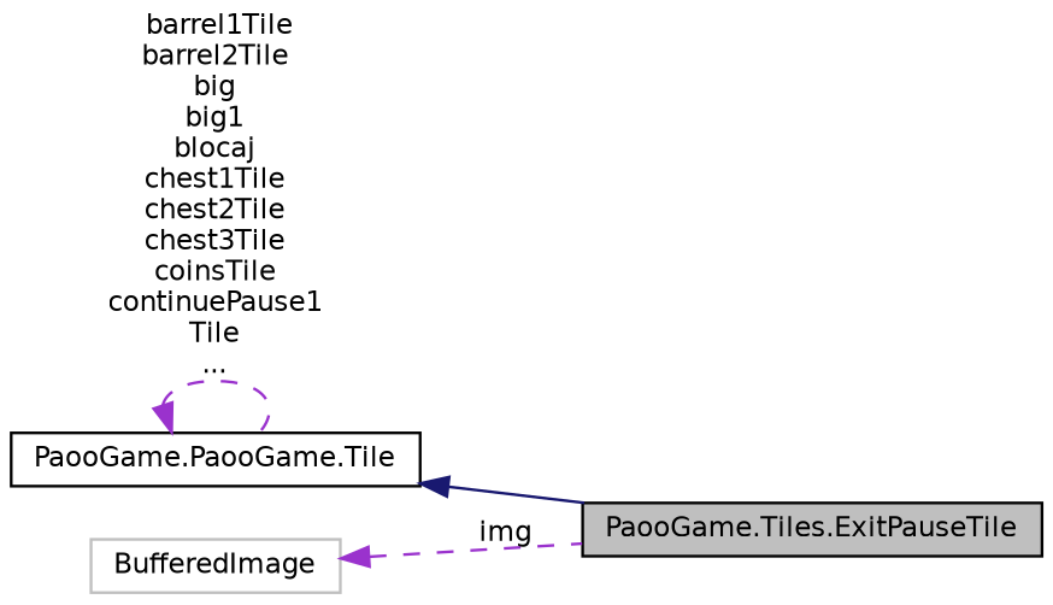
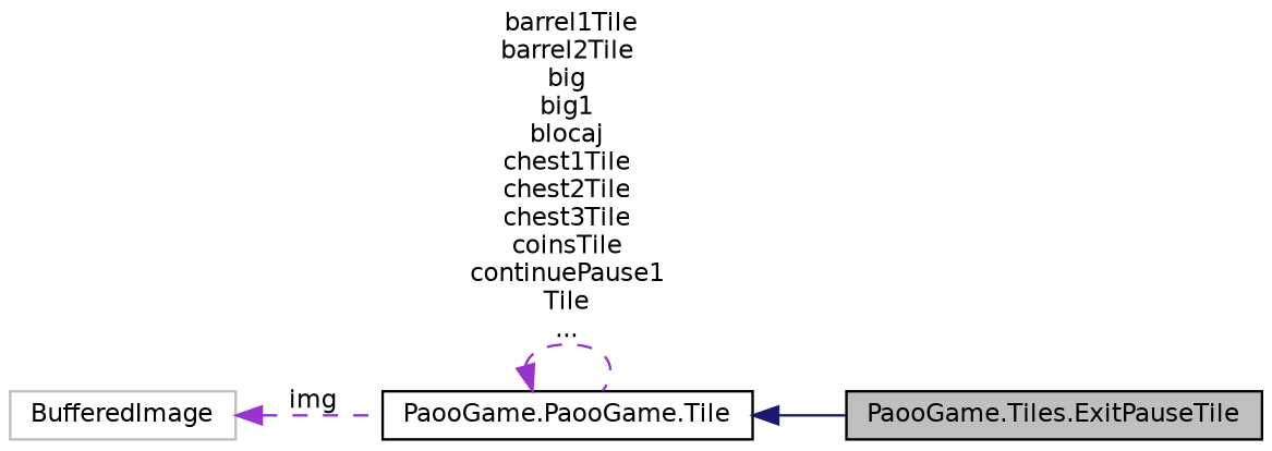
  digraph {
    rankdir=LR
    node [color=black fillcolor=white fontname=Helvetica fontsize=10 shape=record style=filled]
    edge [color=darkorchid3 dir=back fontname=Helvetica fontsize=10 labelfontname=Helvetica labelfontsize=10 style=dashed]
    n1 [fillcolor=grey75 fontcolor=black height=0.2 label="PaooGame.Tiles.ExitPauseTile" width=0.4]
    n2 [height=0.2 label="PaooGame.PaooGame.Tile" width=0.4]
    n3 [color=grey75 height=0.2 label=BufferedImage width=0.4]
    n2 -> n1 [color=midnightblue style=solid]
    n2 -> n2 [label=" barrel1Tile\nbarrel2Tile\nbig\nbig1\nblocaj\nchest1Tile\nchest2Tile\nchest3Tile\ncoinsTile\ncontinuePause1\lTile\n..."]
-   n3 -> n1 [label=" img"]
+   n3 -> n2 [label=" img"]
  }
